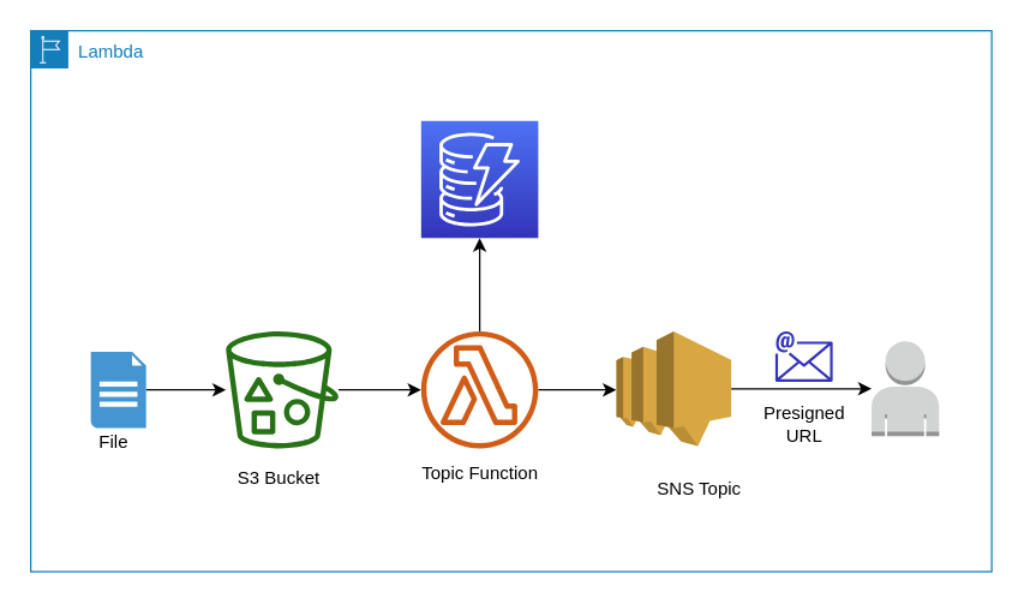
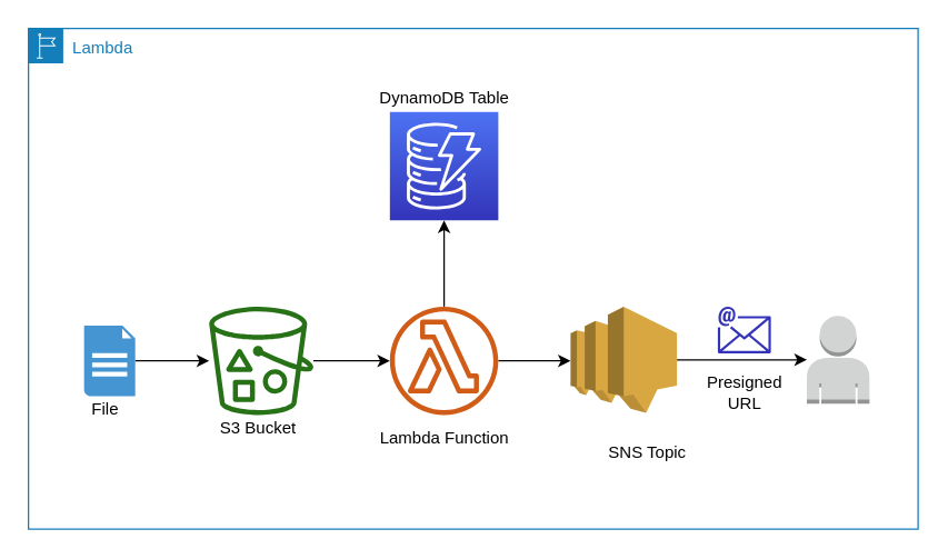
  <mxCell id="0" />
  <mxCell id="1" parent="0" />
  <mxCell id="2" value="Lambda" style="points=[[0,0],[0.25,0],[0.5,0],[0.75,0],[1,0],[1,0.25],[1,0.5],[1,0.75],[1,1],[0.75,1],[0.5,1],[0.25,1],[0,1],[0,0.75],[0,0.5],[0,0.25]];outlineConnect=0;gradientColor=none;html=1;whiteSpace=wrap;fontSize=12;fontStyle=0;shape=mxgraph.aws4.group;grIcon=mxgraph.aws4.group_region;strokeColor=#147EBA;fillColor=none;verticalAlign=top;align=left;spacingLeft=30;fontColor=#147EBA;dashed=0;" vertex="1" parent="1"><mxGeometry x="20" y="20" width="640" height="360" as="geometry" /></mxCell>
  <mxCell id="3" style="edgeStyle=orthogonalEdgeStyle;rounded=0;orthogonalLoop=1;jettySize=auto;html=1;" edge="1" parent="1" source="12" target="6"><mxGeometry relative="1" as="geometry"><mxPoint x="235" y="259" as="sourcePoint" /></mxGeometry></mxCell>
  <mxCell id="4" style="edgeStyle=orthogonalEdgeStyle;rounded=0;orthogonalLoop=1;jettySize=auto;html=1;" edge="1" parent="1" source="6" target="9"><mxGeometry relative="1" as="geometry"><Array as="points"><mxPoint x="319" y="181" /></Array></mxGeometry></mxCell>
  <mxCell id="5" style="edgeStyle=orthogonalEdgeStyle;rounded=0;orthogonalLoop=1;jettySize=auto;html=1;" edge="1" parent="1" source="6" target="8"><mxGeometry relative="1" as="geometry"><Array as="points"><mxPoint x="418" y="259" /></Array></mxGeometry></mxCell>
  <mxCell id="6" value="" style="outlineConnect=0;fontColor=#232F3E;gradientColor=none;fillColor=#D05C17;strokeColor=none;dashed=0;verticalLabelPosition=bottom;verticalAlign=top;align=center;html=1;fontSize=12;fontStyle=0;aspect=fixed;pointerEvents=1;shape=mxgraph.aws4.lambda_function;" vertex="1" parent="1"><mxGeometry x="280" y="220" width="78" height="78" as="geometry" /></mxCell>
  <mxCell id="7" style="edgeStyle=orthogonalEdgeStyle;rounded=0;orthogonalLoop=1;jettySize=auto;html=1;" edge="1" parent="1" source="8" target="10"><mxGeometry relative="1" as="geometry" /></mxCell>
  <mxCell id="8" value="" style="outlineConnect=0;dashed=0;verticalLabelPosition=bottom;verticalAlign=top;align=center;html=1;shape=mxgraph.aws3.sns;fillColor=#D9A741;gradientColor=none;" vertex="1" parent="1"><mxGeometry x="410" y="220" width="76.5" height="76.5" as="geometry" /></mxCell>
  <mxCell id="9" value="" style="outlineConnect=0;fontColor=#232F3E;gradientColor=#4D72F3;gradientDirection=north;fillColor=#3334B9;strokeColor=#ffffff;dashed=0;verticalLabelPosition=bottom;verticalAlign=top;align=center;html=1;fontSize=12;fontStyle=0;aspect=fixed;shape=mxgraph.aws4.resourceIcon;resIcon=mxgraph.aws4.dynamodb;" vertex="1" parent="1"><mxGeometry x="280" y="80" width="78" height="78" as="geometry" /></mxCell>
  <mxCell id="10" value="" style="outlineConnect=0;dashed=0;verticalLabelPosition=bottom;verticalAlign=top;align=center;html=1;shape=mxgraph.aws3.user;fillColor=#D2D3D3;gradientColor=none;" vertex="1" parent="1"><mxGeometry x="580" y="226.75" width="45" height="63" as="geometry" /></mxCell>
  <mxCell id="11" value="" style="outlineConnect=0;fontColor=#232F3E;gradientColor=none;fillColor=#3334B9;strokeColor=none;dashed=0;verticalLabelPosition=bottom;verticalAlign=top;align=center;html=1;fontSize=12;fontStyle=0;aspect=fixed;pointerEvents=1;shape=mxgraph.aws4.email;" vertex="1" parent="1"><mxGeometry x="515.93" y="220" width="38.15" height="33.75" as="geometry" /></mxCell>
  <mxCell id="12" value="" style="outlineConnect=0;fontColor=#232F3E;gradientColor=none;fillColor=#277116;strokeColor=none;dashed=0;verticalLabelPosition=bottom;verticalAlign=top;align=center;html=1;fontSize=12;fontStyle=0;aspect=fixed;pointerEvents=1;shape=mxgraph.aws4.bucket_with_objects;" vertex="1" parent="1"><mxGeometry x="150" y="220" width="75" height="78" as="geometry" /></mxCell>
  <mxCell id="13" style="edgeStyle=orthogonalEdgeStyle;rounded=0;orthogonalLoop=1;jettySize=auto;html=1;" edge="1" parent="1" source="14" target="12"><mxGeometry relative="1" as="geometry" /></mxCell>
  <mxCell id="14" value="" style="shadow=0;dashed=0;html=1;strokeColor=none;fillColor=#4495D1;labelPosition=center;verticalLabelPosition=bottom;verticalAlign=top;align=center;outlineConnect=0;shape=mxgraph.veeam.2d.report;" vertex="1" parent="1"><mxGeometry x="60" y="233.6" width="36.8" height="50.8" as="geometry" /></mxCell>
+ <mxCell id="15" value="DynamoDB Table" style="text;html=1;resizable=0;autosize=1;align=center;verticalAlign=middle;points=[];fillColor=none;strokeColor=none;rounded=0;" vertex="1" parent="1"><mxGeometry x="264" y="60" width="110" height="20" as="geometry" /></mxCell>
  <mxCell id="16" value="SNS Topic" style="text;html=1;resizable=0;autosize=1;align=center;verticalAlign=middle;points=[];fillColor=none;strokeColor=none;rounded=0;" vertex="1" parent="1"><mxGeometry x="430" y="314.75" width="70" height="20" as="geometry" /></mxCell>
- <mxCell id="17" value="S3 Bucket" style="text;html=1;resizable=0;autosize=1;align=center;verticalAlign=middle;points=[];fillColor=none;strokeColor=none;rounded=0;" vertex="1" parent="1"><mxGeometry x="150" y="308" width="70" height="20" as="geometry" /></mxCell>
- <mxCell id="18" value="Topic Function" style="text;html=1;resizable=0;autosize=1;align=center;verticalAlign=middle;points=[];fillColor=none;strokeColor=none;rounded=0;" vertex="1" parent="1"><mxGeometry x="264" y="304.75" width="110" height="20" as="geometry" /></mxCell>
+ <mxCell id="17" value="S3 Bucket" style="text;html=1;resizable=0;autosize=1;align=center;verticalAlign=middle;points=[];fillColor=none;strokeColor=none;rounded=0;" vertex="1" parent="1"><mxGeometry x="150" y="298" width="70" height="20" as="geometry" /></mxCell>
+ <mxCell id="18" value="Lambda Function" style="text;html=1;resizable=0;autosize=1;align=center;verticalAlign=middle;points=[];fillColor=none;strokeColor=none;rounded=0;" vertex="1" parent="1"><mxGeometry x="264" y="304.75" width="110" height="20" as="geometry" /></mxCell>
  <mxCell id="19" style="edgeStyle=orthogonalEdgeStyle;rounded=0;orthogonalLoop=1;jettySize=auto;html=1;exitX=0.5;exitY=1;exitDx=0;exitDy=0;" edge="1" parent="1" source="2" target="2"><mxGeometry relative="1" as="geometry" /></mxCell>
  <mxCell id="20" value="File" style="text;html=1;resizable=0;autosize=1;align=center;verticalAlign=middle;points=[];fillColor=none;strokeColor=none;rounded=0;" vertex="1" parent="1"><mxGeometry x="60" y="284.4" width="30" height="20" as="geometry" /></mxCell>
  <mxCell id="21" value="Presigned &lt;br&gt;URL" style="text;html=1;resizable=0;autosize=1;align=center;verticalAlign=middle;points=[];fillColor=none;strokeColor=none;rounded=0;" vertex="1" parent="1"><mxGeometry x="500" y="266.5" width="70" height="30" as="geometry" /></mxCell>
